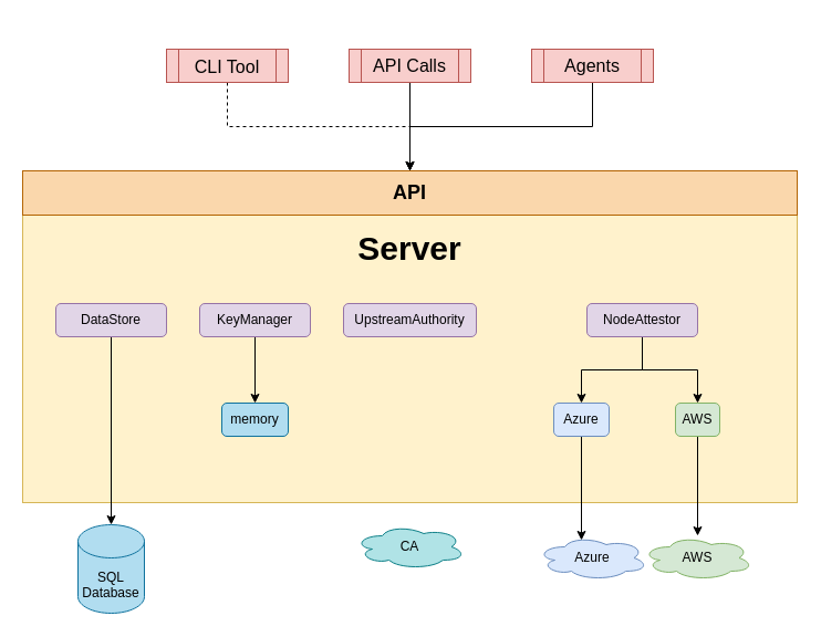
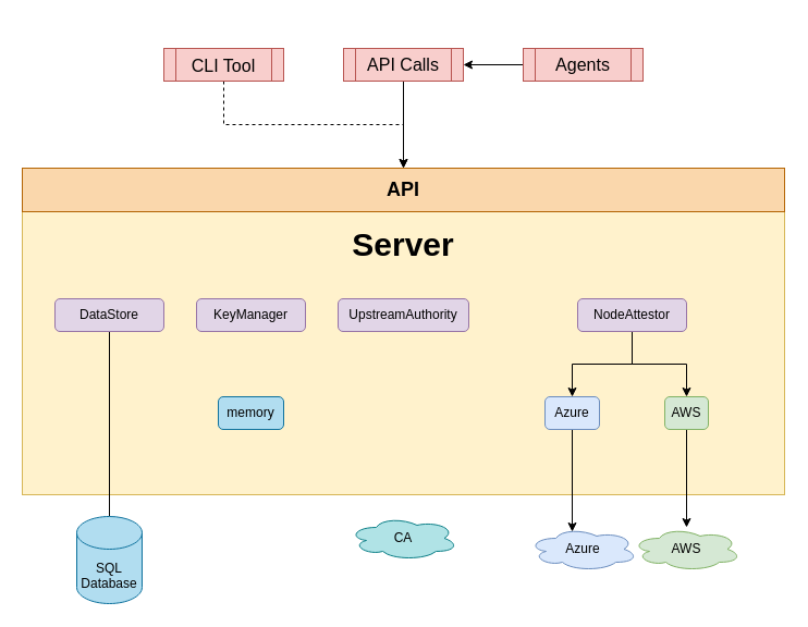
  <mxCell id="0" />
  <mxCell id="1" parent="0" />
  <mxCell id="2" value="" style="rounded=0;whiteSpace=wrap;html=1;fillColor=#fff2cc;strokeColor=#d6b656;" parent="1" vertex="1"><mxGeometry x="20" y="130" width="700" height="300" as="geometry" /></mxCell>
- <mxCell id="3" style="edgeStyle=orthogonalEdgeStyle;rounded=0;orthogonalLoop=1;jettySize=auto;html=1;" parent="1" source="4" target="19" edge="1"><mxGeometry relative="1" as="geometry" /></mxCell>
+ <mxCell id="3" style="edgeStyle=orthogonalEdgeStyle;rounded=0;orthogonalLoop=1;jettySize=auto;html=1;endArrow=none;" parent="1" source="4" target="19" edge="1"><mxGeometry relative="1" as="geometry" /></mxCell>
  <mxCell id="4" value="&lt;div&gt;DataStore&lt;/div&gt;" style="rounded=1;whiteSpace=wrap;html=1;fillColor=#e1d5e7;strokeColor=#9673a6;" parent="1" vertex="1"><mxGeometry x="50" y="250" width="100" height="30" as="geometry" /></mxCell>
- <mxCell id="5" value="" style="edgeStyle=orthogonalEdgeStyle;rounded=0;orthogonalLoop=1;jettySize=auto;html=1;" parent="1" source="6" target="15" edge="1"><mxGeometry relative="1" as="geometry" /></mxCell>
  <mxCell id="6" value="&lt;div&gt;KeyManager&lt;/div&gt;" style="rounded=1;whiteSpace=wrap;html=1;fillColor=#e1d5e7;strokeColor=#9673a6;" parent="1" vertex="1"><mxGeometry x="180" y="250" width="100" height="30" as="geometry" /></mxCell>
  <mxCell id="7" value="UpstreamAuthority" style="rounded=1;whiteSpace=wrap;html=1;fillColor=#e1d5e7;strokeColor=#9673a6;" parent="1" vertex="1"><mxGeometry x="310" y="250" width="120" height="30" as="geometry" /></mxCell>
  <mxCell id="8" style="edgeStyle=orthogonalEdgeStyle;rounded=0;orthogonalLoop=1;jettySize=auto;html=1;exitX=0.5;exitY=1;exitDx=0;exitDy=0;" parent="1" source="10" target="12" edge="1"><mxGeometry relative="1" as="geometry" /></mxCell>
  <mxCell id="9" style="edgeStyle=orthogonalEdgeStyle;rounded=0;orthogonalLoop=1;jettySize=auto;html=1;" parent="1" source="10" target="14" edge="1"><mxGeometry relative="1" as="geometry" /></mxCell>
  <mxCell id="10" value="NodeAttestor" style="rounded=1;whiteSpace=wrap;html=1;fillColor=#e1d5e7;strokeColor=#9673a6;" parent="1" vertex="1"><mxGeometry x="530" y="250" width="100" height="30" as="geometry" /></mxCell>
  <mxCell id="11" value="" style="edgeStyle=orthogonalEdgeStyle;rounded=0;orthogonalLoop=1;jettySize=auto;html=1;" parent="1" source="12" target="16" edge="1"><mxGeometry relative="1" as="geometry" /></mxCell>
  <mxCell id="12" value="AWS" style="rounded=1;whiteSpace=wrap;html=1;fillColor=#d5e8d4;strokeColor=#82b366;" parent="1" vertex="1"><mxGeometry x="610" y="340" width="40" height="30" as="geometry" /></mxCell>
  <mxCell id="13" style="edgeStyle=orthogonalEdgeStyle;rounded=0;orthogonalLoop=1;jettySize=auto;html=1;exitX=0.5;exitY=1;exitDx=0;exitDy=0;entryX=0.4;entryY=0.1;entryDx=0;entryDy=0;entryPerimeter=0;" parent="1" source="14" target="17" edge="1"><mxGeometry relative="1" as="geometry"><Array as="points" /></mxGeometry></mxCell>
  <mxCell id="14" value="Azure" style="rounded=1;whiteSpace=wrap;html=1;fillColor=#dae8fc;strokeColor=#6c8ebf;" parent="1" vertex="1"><mxGeometry x="500" y="340" width="50" height="30" as="geometry" /></mxCell>
  <mxCell id="15" value="memory" style="rounded=1;whiteSpace=wrap;html=1;sketch=0;fillColor=#b1ddf0;strokeColor=#10739e;" parent="1" vertex="1"><mxGeometry x="200" y="340" width="60" height="30" as="geometry" /></mxCell>
  <mxCell id="16" value="AWS" style="ellipse;shape=cloud;whiteSpace=wrap;html=1;sketch=0;fillColor=#d5e8d4;strokeColor=#82b366;" parent="1" vertex="1"><mxGeometry x="580" y="460" width="100" height="40" as="geometry" /></mxCell>
  <mxCell id="17" value="Azure" style="ellipse;shape=cloud;whiteSpace=wrap;html=1;sketch=0;fillColor=#dae8fc;strokeColor=#6c8ebf;" parent="1" vertex="1"><mxGeometry x="485" y="460" width="100" height="40" as="geometry" /></mxCell>
  <mxCell id="18" value="CA" style="ellipse;shape=cloud;whiteSpace=wrap;html=1;sketch=0;fillColor=#b0e3e6;strokeColor=#0e8088;" parent="1" vertex="1"><mxGeometry x="320" y="450" width="100" height="40" as="geometry" /></mxCell>
  <mxCell id="19" value="&lt;div&gt;&lt;br&gt;&lt;/div&gt;&lt;div&gt;&lt;br&gt;&lt;/div&gt;&lt;div&gt;SQL&lt;/div&gt;&lt;div&gt;Database&lt;br&gt;&lt;/div&gt;" style="shape=cylinder2;whiteSpace=wrap;html=1;boundedLbl=1;backgroundOutline=1;size=15;sketch=0;fillColor=#b1ddf0;strokeColor=#10739e;" parent="1" vertex="1"><mxGeometry x="70" y="450" width="60" height="80" as="geometry" /></mxCell>
  <mxCell id="20" value="&lt;h2&gt;API&lt;/h2&gt;" style="rounded=0;whiteSpace=wrap;html=1;sketch=0;fillColor=#fad7ac;strokeColor=#b46504;" parent="1" vertex="1"><mxGeometry x="20" y="130" width="700" height="40" as="geometry" /></mxCell>
  <mxCell id="21" value="Server" style="text;html=1;strokeColor=none;fillColor=none;align=center;verticalAlign=middle;whiteSpace=wrap;rounded=0;sketch=0;fontSize=30;fontStyle=1" parent="1" vertex="1"><mxGeometry x="350" y="190" width="40" height="20" as="geometry" /></mxCell>
  <mxCell id="22" value="" style="edgeStyle=orthogonalEdgeStyle;rounded=0;orthogonalLoop=1;jettySize=auto;html=1;fontSize=16;" parent="1" source="23" target="20" edge="1"><mxGeometry relative="1" as="geometry" /></mxCell>
  <mxCell id="23" value="&lt;h6 style=&quot;font-size: 16px&quot;&gt;&lt;font style=&quot;font-size: 16px&quot;&gt;&lt;span style=&quot;font-weight: normal&quot;&gt;API Calls&lt;/span&gt;&lt;/font&gt;&lt;/h6&gt;" style="shape=process;whiteSpace=wrap;html=1;backgroundOutline=1;sketch=0;fontSize=30;fillColor=#f8cecc;strokeColor=#b85450;" parent="1" vertex="1"><mxGeometry x="315" y="20" width="110" height="30" as="geometry" /></mxCell>
- <mxCell id="24" value="" style="edgeStyle=orthogonalEdgeStyle;rounded=0;orthogonalLoop=1;jettySize=auto;html=1;fontSize=16;" parent="1" source="25" target="20" edge="1"><mxGeometry relative="1" as="geometry" /></mxCell>
+ <mxCell id="24" value="" style="edgeStyle=orthogonalEdgeStyle;rounded=0;orthogonalLoop=1;jettySize=auto;html=1;fontSize=16;" parent="1" source="25" target="23" edge="1"><mxGeometry relative="1" as="geometry" /></mxCell>
  <mxCell id="25" value="&lt;div&gt;Agents&lt;/div&gt;" style="shape=process;whiteSpace=wrap;html=1;backgroundOutline=1;sketch=0;fontSize=16;fillColor=#f8cecc;strokeColor=#b85450;" parent="1" vertex="1"><mxGeometry x="480" y="20" width="110" height="30" as="geometry" /></mxCell>
  <mxCell id="26" value="" style="edgeStyle=orthogonalEdgeStyle;rounded=0;orthogonalLoop=1;jettySize=auto;html=1;fontSize=16;dashed=1;" parent="1" source="27" target="20" edge="1"><mxGeometry relative="1" as="geometry" /></mxCell>
  <mxCell id="27" value="&lt;h6&gt;&lt;font style=&quot;font-size: 16px&quot;&gt;&lt;span style=&quot;font-weight: normal&quot;&gt;CLI Tool&lt;/span&gt;&lt;/font&gt;&lt;/h6&gt;" style="shape=process;whiteSpace=wrap;html=1;backgroundOutline=1;sketch=0;fontSize=30;fillColor=#f8cecc;strokeColor=#b85450;" parent="1" vertex="1"><mxGeometry x="150" y="20" width="110" height="30" as="geometry" /></mxCell>
